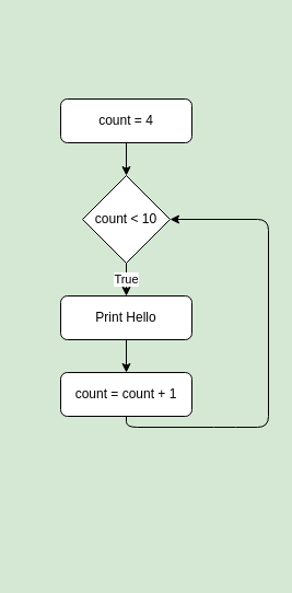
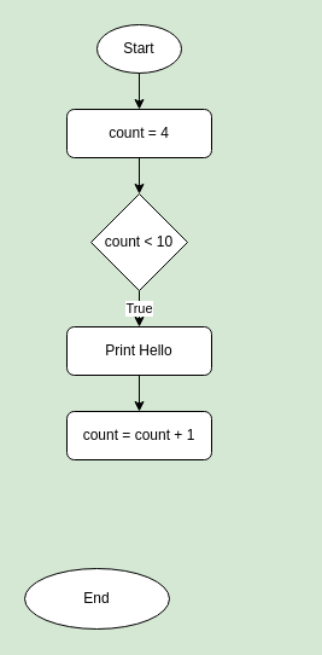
  <mxCell id="0" />
  <mxCell id="1" parent="0" />
  <mxCell id="2" value="Print Hello" style="rounded=1;whiteSpace=wrap;html=1;fontFamily=Helvetica;" parent="1" vertex="1"><mxGeometry x="55" y="270" width="120" height="40" as="geometry" /></mxCell>
  <mxCell id="3" value="count &amp;lt; 10" style="rhombus;whiteSpace=wrap;html=1;fontFamily=Helvetica;" parent="1" vertex="1"><mxGeometry x="75" y="160" width="80" height="80" as="geometry" /></mxCell>
  <mxCell id="4" value="True" style="endArrow=classic;html=1;exitX=0.5;exitY=1;exitDx=0;exitDy=0;fontFamily=Helvetica;" parent="1" source="3" edge="1"><mxGeometry width="50" height="50" relative="1" as="geometry"><mxPoint x="55" y="380" as="sourcePoint" /><mxPoint x="115" y="270" as="targetPoint" /></mxGeometry></mxCell>
- <mxCell id="5" value="" style="endArrow=classic;html=1;exitX=0.5;exitY=1;exitDx=0;exitDy=0;entryX=1;entryY=0.5;entryDx=0;entryDy=0;fontFamily=Helvetica;" parent="1" source="6" target="3" edge="1"><mxGeometry width="50" height="50" relative="1" as="geometry"><mxPoint x="55" y="380" as="sourcePoint" /><mxPoint x="105" y="330" as="targetPoint" /><Array as="points"><mxPoint x="115" y="390" /><mxPoint x="205" y="390" /><mxPoint x="245" y="390" /><mxPoint x="245" y="200" /></Array></mxGeometry></mxCell>
  <mxCell id="6" value="count = count + 1" style="rounded=1;whiteSpace=wrap;html=1;fontFamily=Helvetica;" parent="1" vertex="1"><mxGeometry x="55" y="340" width="120" height="40" as="geometry" /></mxCell>
  <mxCell id="7" value="" style="endArrow=classic;html=1;exitX=0.5;exitY=1;exitDx=0;exitDy=0;entryX=0.5;entryY=0;entryDx=0;entryDy=0;fontFamily=Helvetica;" parent="1" source="2" target="6" edge="1"><mxGeometry width="50" height="50" relative="1" as="geometry"><mxPoint x="55" y="470" as="sourcePoint" /><mxPoint x="105" y="420" as="targetPoint" /></mxGeometry></mxCell>
  <mxCell id="8" value="count = 4" style="rounded=1;whiteSpace=wrap;html=1;fontFamily=Helvetica;" parent="1" vertex="1"><mxGeometry x="55" y="90" width="120" height="40" as="geometry" /></mxCell>
  <mxCell id="9" value="" style="endArrow=classic;html=1;exitX=0.5;exitY=1;exitDx=0;exitDy=0;fontFamily=Helvetica;" parent="1" source="8" edge="1"><mxGeometry width="50" height="50" relative="1" as="geometry"><mxPoint x="55" y="470" as="sourcePoint" /><mxPoint x="115" y="160" as="targetPoint" /></mxGeometry></mxCell>
+ <mxCell id="10" value="End" style="ellipse;whiteSpace=wrap;html=1;fontFamily=Helvetica;" parent="1" vertex="1"><mxGeometry x="20" y="470" width="120" height="50" as="geometry" /></mxCell>
+ <mxCell id="11" value="Start" style="ellipse;whiteSpace=wrap;html=1;fontFamily=Helvetica;" parent="1" vertex="1"><mxGeometry x="80" y="20" width="70" height="40" as="geometry" /></mxCell>
+ <mxCell id="12" value="" style="endArrow=classic;html=1;exitX=0.5;exitY=1;exitDx=0;exitDy=0;entryX=0.5;entryY=0;entryDx=0;entryDy=0;fontFamily=Helvetica;" parent="1" source="11" target="8" edge="1"><mxGeometry width="50" height="50" relative="1" as="geometry"><mxPoint x="305" y="21.5" as="sourcePoint" /><mxPoint x="355" y="-28.5" as="targetPoint" /></mxGeometry></mxCell>
